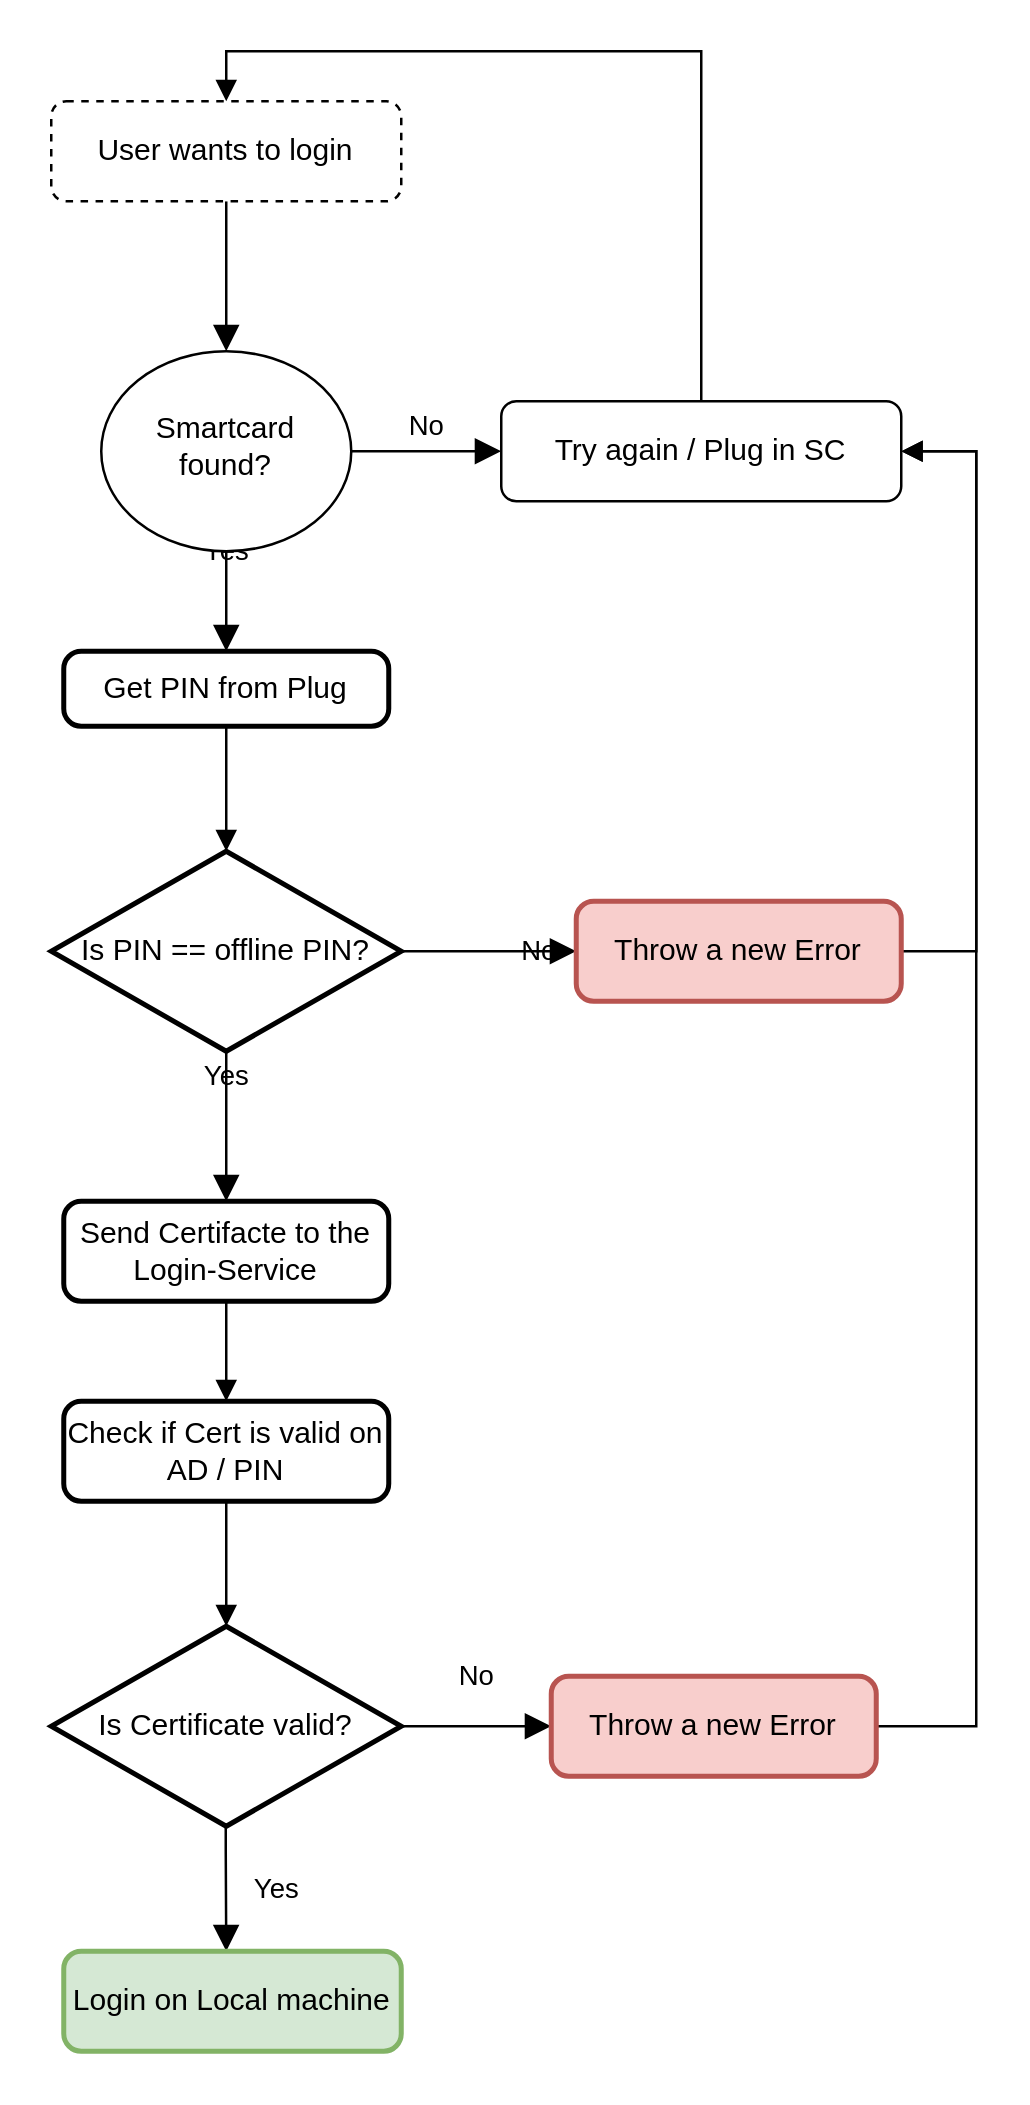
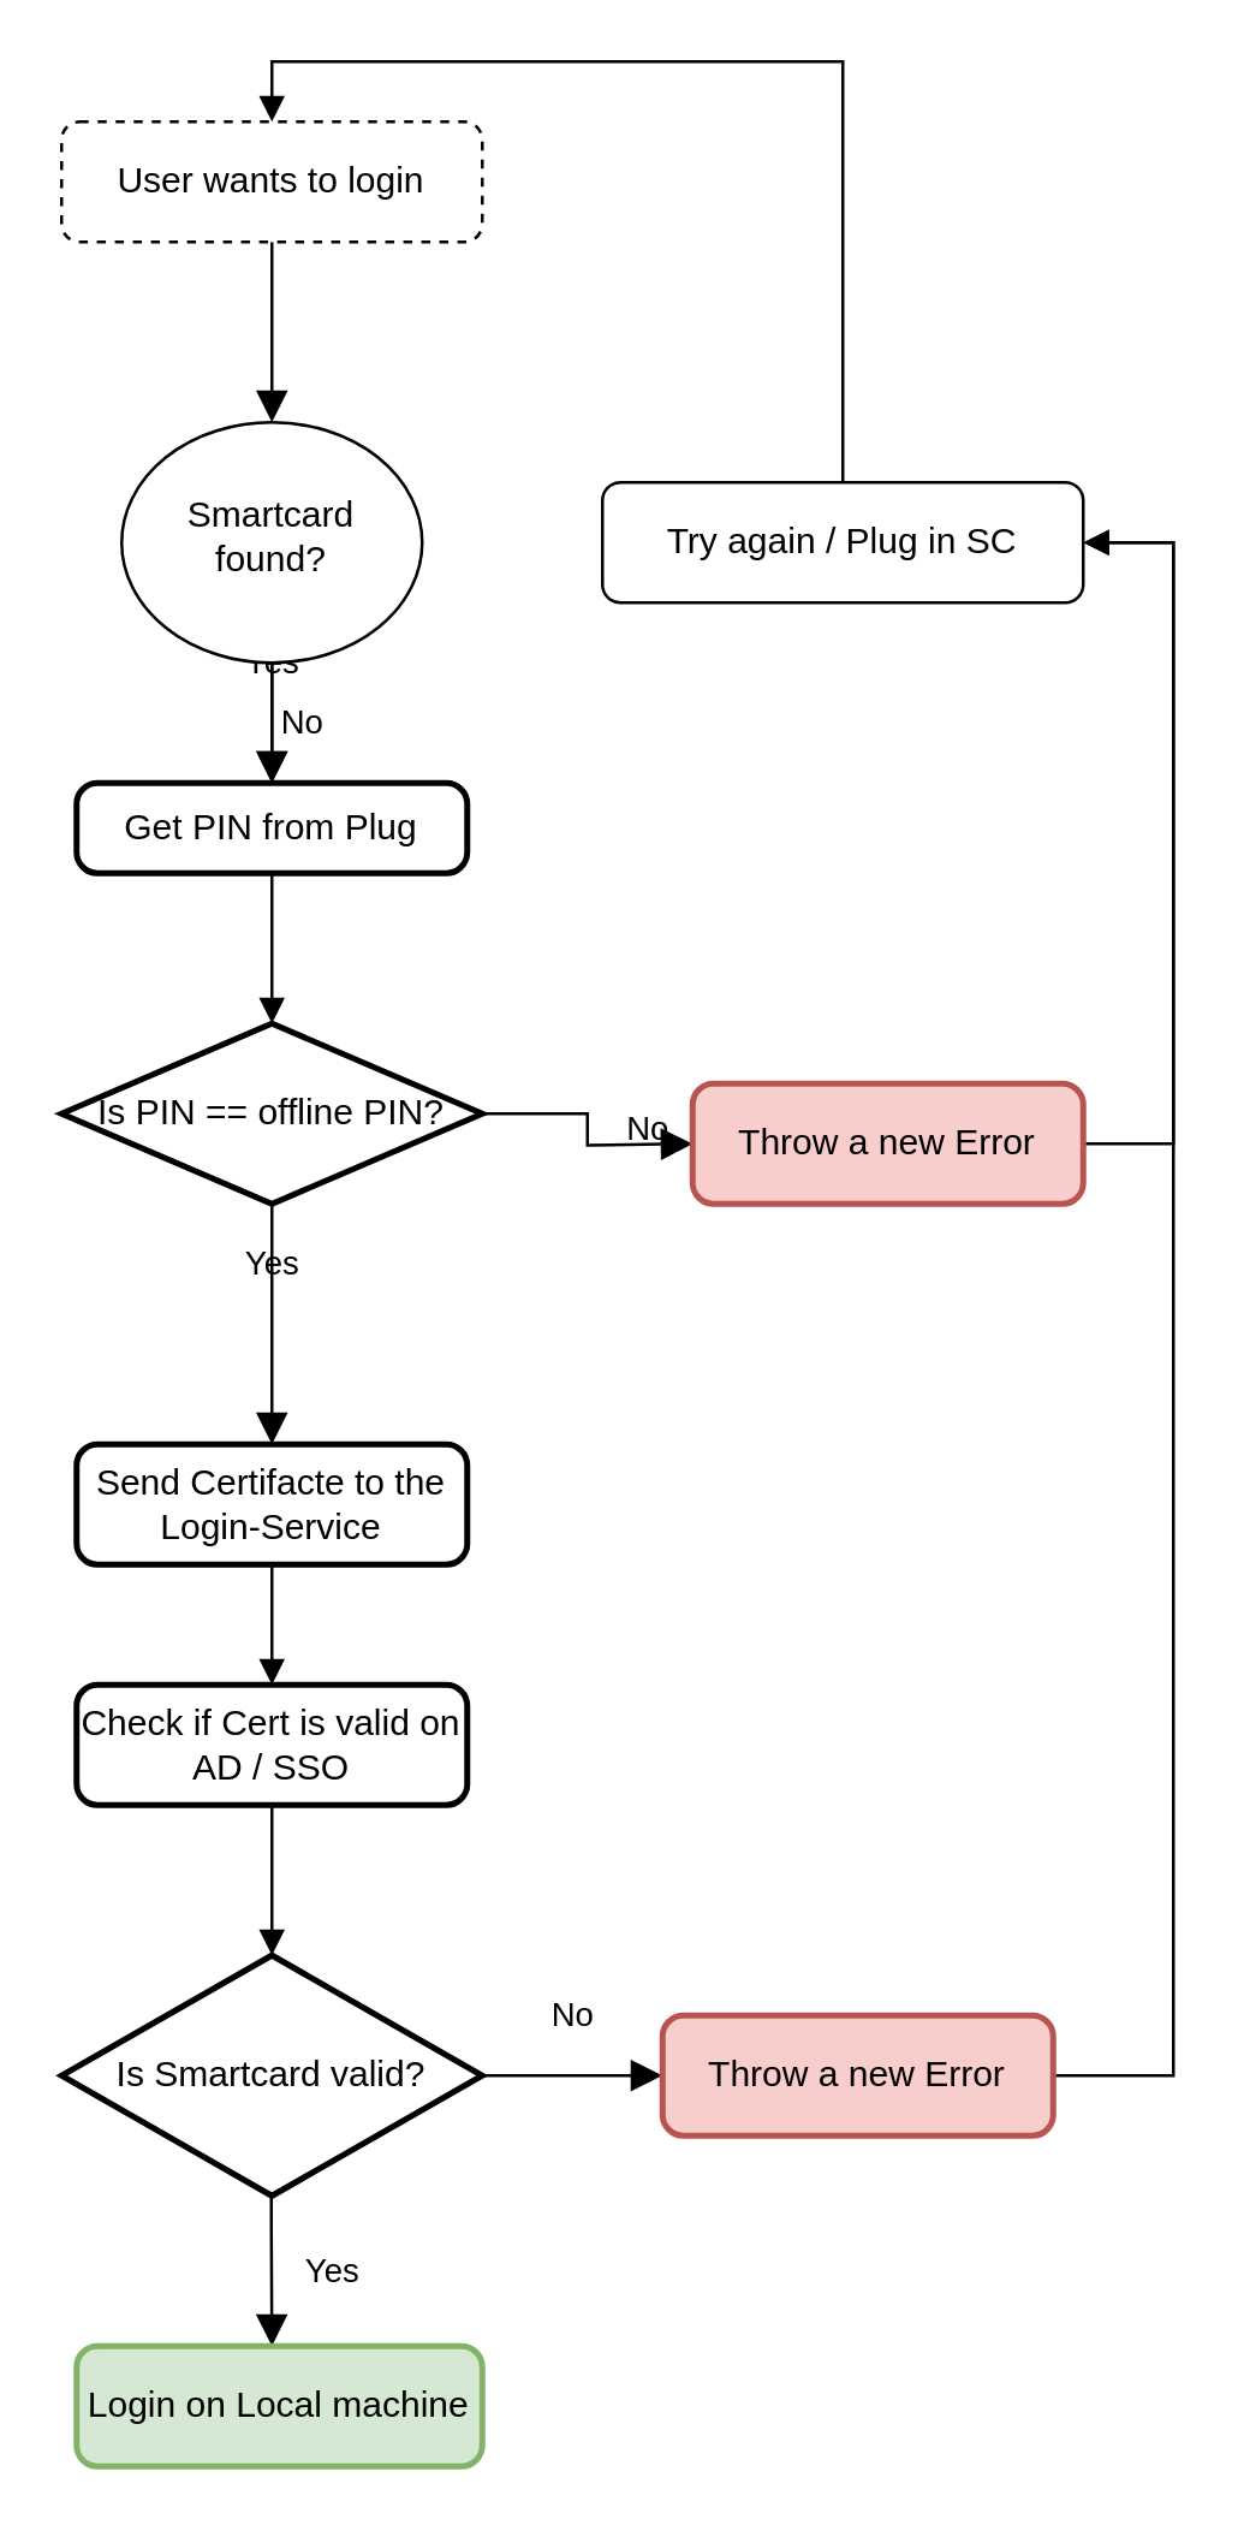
  <mxCell id="0" />
  <mxCell id="1" parent="0" />
  <mxCell id="2" value="" style="rounded=0;html=1;jettySize=auto;orthogonalLoop=1;fontSize=11;endArrow=block;endFill=1;endSize=8;strokeWidth=1;shadow=0;labelBackgroundColor=none;edgeStyle=orthogonalEdgeStyle;" parent="1" source="3" target="6" edge="1"><mxGeometry relative="1" as="geometry" /></mxCell>
  <mxCell id="3" value="User wants to login" style="rounded=1;whiteSpace=wrap;html=1;fontSize=12;glass=0;strokeWidth=1;shadow=0;dashed=1;" parent="1" vertex="1"><mxGeometry x="20" y="40" width="140" height="40" as="geometry" /></mxCell>
  <mxCell id="4" value="Yes" style="rounded=0;html=1;jettySize=auto;orthogonalLoop=1;fontSize=11;endArrow=block;endFill=1;endSize=8;strokeWidth=1;shadow=0;labelBackgroundColor=none;edgeStyle=orthogonalEdgeStyle;" parent="1" source="6" edge="1"><mxGeometry y="20" relative="1" as="geometry"><mxPoint as="offset" /><mxPoint x="90" y="260" as="targetPoint" /></mxGeometry></mxCell>
- <mxCell id="5" value="No" style="edgeStyle=orthogonalEdgeStyle;rounded=0;html=1;jettySize=auto;orthogonalLoop=1;fontSize=11;endArrow=block;endFill=1;endSize=8;strokeWidth=1;shadow=0;labelBackgroundColor=none;" parent="1" source="6" target="8" edge="1"><mxGeometry y="10" relative="1" as="geometry"><mxPoint as="offset" /></mxGeometry></mxCell>
+ <mxCell id="5" value="No" style="edgeStyle=orthogonalEdgeStyle;rounded=0;html=1;jettySize=auto;orthogonalLoop=1;fontSize=11;endArrow=block;endFill=1;endSize=8;strokeWidth=1;shadow=0;labelBackgroundColor=none;" parent="1" source="6" target="11" edge="1"><mxGeometry y="10" relative="1" as="geometry"><mxPoint as="offset" /></mxGeometry></mxCell>
  <mxCell id="6" value="Smartcard found?" style="ellipse;whiteSpace=wrap;html=1;shadow=0;fontFamily=Helvetica;fontSize=12;align=center;strokeWidth=1;spacing=6;spacingTop=-4;" parent="1" vertex="1"><mxGeometry x="40" y="140" width="100" height="80" as="geometry" /></mxCell>
  <mxCell id="7" style="edgeStyle=orthogonalEdgeStyle;rounded=0;orthogonalLoop=1;jettySize=auto;html=1;entryX=0.5;entryY=0;entryDx=0;entryDy=0;endArrow=block;endFill=1;" edge="1" parent="1" source="8" target="3"><mxGeometry relative="1" as="geometry"><Array as="points"><mxPoint x="280" y="20" /><mxPoint x="90" y="20" /></Array></mxGeometry></mxCell>
  <mxCell id="8" value="Try again / Plug in SC" style="rounded=1;whiteSpace=wrap;html=1;fontSize=12;glass=0;strokeWidth=1;shadow=0;" parent="1" vertex="1"><mxGeometry x="200" y="160" width="160" height="40" as="geometry" /></mxCell>
- <mxCell id="9" value="Is PIN == offline PIN?" style="strokeWidth=2;html=1;shape=mxgraph.flowchart.decision;whiteSpace=wrap;" vertex="1" parent="1"><mxGeometry x="20" y="340" width="140" height="80" as="geometry" /></mxCell>
+ <mxCell id="9" value="Is PIN == offline PIN?" style="strokeWidth=2;html=1;shape=mxgraph.flowchart.decision;whiteSpace=wrap;" vertex="1" parent="1"><mxGeometry x="20" y="340" width="140" height="60" as="geometry" /></mxCell>
  <mxCell id="10" style="edgeStyle=orthogonalEdgeStyle;rounded=0;orthogonalLoop=1;jettySize=auto;html=1;endArrow=block;endFill=1;" edge="1" parent="1" source="11" target="9"><mxGeometry relative="1" as="geometry" /></mxCell>
  <mxCell id="11" value="Get PIN from Plug" style="rounded=1;whiteSpace=wrap;html=1;absoluteArcSize=1;arcSize=14;strokeWidth=2;" vertex="1" parent="1"><mxGeometry x="25" y="260" width="130" height="30" as="geometry" /></mxCell>
  <mxCell id="12" value="No" style="rounded=0;html=1;jettySize=auto;orthogonalLoop=1;fontSize=11;endArrow=block;endFill=1;endSize=8;strokeWidth=1;shadow=0;labelBackgroundColor=none;edgeStyle=orthogonalEdgeStyle;exitX=1;exitY=0.5;exitDx=0;exitDy=0;exitPerimeter=0;" edge="1" parent="1" source="9"><mxGeometry y="20" relative="1" as="geometry"><mxPoint as="offset" /><mxPoint x="99.88" y="300" as="sourcePoint" /><mxPoint x="230" y="380" as="targetPoint" /></mxGeometry></mxCell>
  <mxCell id="13" value="Yes" style="rounded=0;html=1;jettySize=auto;orthogonalLoop=1;fontSize=11;endArrow=block;endFill=1;endSize=8;strokeWidth=1;shadow=0;labelBackgroundColor=none;edgeStyle=orthogonalEdgeStyle;exitX=0.5;exitY=1;exitDx=0;exitDy=0;exitPerimeter=0;" edge="1" parent="1" source="9"><mxGeometry y="20" relative="1" as="geometry"><mxPoint as="offset" /><mxPoint x="80" y="460" as="sourcePoint" /><mxPoint x="90" y="480" as="targetPoint" /></mxGeometry></mxCell>
  <mxCell id="14" style="edgeStyle=orthogonalEdgeStyle;rounded=0;orthogonalLoop=1;jettySize=auto;html=1;entryX=1;entryY=0.5;entryDx=0;entryDy=0;endArrow=block;endFill=1;" edge="1" parent="1" source="15" target="8"><mxGeometry relative="1" as="geometry"><Array as="points"><mxPoint x="390" y="380" /><mxPoint x="390" y="180" /></Array></mxGeometry></mxCell>
  <mxCell id="15" value="Throw a new Error" style="rounded=1;whiteSpace=wrap;html=1;absoluteArcSize=1;arcSize=14;strokeWidth=2;fillColor=#f8cecc;strokeColor=#b85450;" vertex="1" parent="1"><mxGeometry x="230" y="360" width="130" height="40" as="geometry" /></mxCell>
  <mxCell id="16" style="edgeStyle=orthogonalEdgeStyle;rounded=0;orthogonalLoop=1;jettySize=auto;html=1;entryX=0.5;entryY=0;entryDx=0;entryDy=0;entryPerimeter=0;endArrow=block;endFill=1;" edge="1" parent="1" source="17"><mxGeometry relative="1" as="geometry"><mxPoint x="90" y="560" as="targetPoint" /></mxGeometry></mxCell>
  <mxCell id="17" value="Send Certifacte to the Login-Service" style="rounded=1;whiteSpace=wrap;html=1;absoluteArcSize=1;arcSize=14;strokeWidth=2;" vertex="1" parent="1"><mxGeometry x="25" y="480" width="130" height="40" as="geometry" /></mxCell>
  <mxCell id="18" style="edgeStyle=orthogonalEdgeStyle;rounded=0;orthogonalLoop=1;jettySize=auto;html=1;entryX=0.5;entryY=0;entryDx=0;entryDy=0;entryPerimeter=0;endArrow=block;endFill=1;" edge="1" parent="1" source="19" target="20"><mxGeometry relative="1" as="geometry" /></mxCell>
- <mxCell id="19" value="Check if Cert is valid on AD / PIN" style="rounded=1;whiteSpace=wrap;html=1;absoluteArcSize=1;arcSize=14;strokeWidth=2;" vertex="1" parent="1"><mxGeometry x="25" y="560" width="130" height="40" as="geometry" /></mxCell>
- <mxCell id="20" value="Is Certificate valid?" style="strokeWidth=2;html=1;shape=mxgraph.flowchart.decision;whiteSpace=wrap;" vertex="1" parent="1"><mxGeometry x="20" y="650" width="140" height="80" as="geometry" /></mxCell>
+ <mxCell id="19" value="Check if Cert is valid on AD / SSO" style="rounded=1;whiteSpace=wrap;html=1;absoluteArcSize=1;arcSize=14;strokeWidth=2;" vertex="1" parent="1"><mxGeometry x="25" y="560" width="130" height="40" as="geometry" /></mxCell>
+ <mxCell id="20" value="Is Smartcard valid?" style="strokeWidth=2;html=1;shape=mxgraph.flowchart.decision;whiteSpace=wrap;" vertex="1" parent="1"><mxGeometry x="20" y="650" width="140" height="80" as="geometry" /></mxCell>
  <mxCell id="21" value="Yes" style="rounded=0;html=1;jettySize=auto;orthogonalLoop=1;fontSize=11;endArrow=block;endFill=1;endSize=8;strokeWidth=1;shadow=0;labelBackgroundColor=none;edgeStyle=orthogonalEdgeStyle;exitX=0.5;exitY=1;exitDx=0;exitDy=0;exitPerimeter=0;" edge="1" parent="1"><mxGeometry y="20" relative="1" as="geometry"><mxPoint as="offset" /><mxPoint x="89.8" y="730" as="sourcePoint" /><mxPoint x="90" y="780" as="targetPoint" /><Array as="points"><mxPoint x="90" y="740" /><mxPoint x="90" y="740" /></Array></mxGeometry></mxCell>
  <mxCell id="22" value="No" style="rounded=0;html=1;jettySize=auto;orthogonalLoop=1;fontSize=11;endArrow=block;endFill=1;endSize=8;strokeWidth=1;shadow=0;labelBackgroundColor=none;edgeStyle=orthogonalEdgeStyle;exitX=1;exitY=0.5;exitDx=0;exitDy=0;exitPerimeter=0;" edge="1" parent="1" source="20"><mxGeometry x="0.667" y="28" relative="1" as="geometry"><mxPoint x="-20" y="8" as="offset" /><mxPoint x="160" y="680" as="sourcePoint" /><mxPoint x="220" y="690" as="targetPoint" /><Array as="points"><mxPoint x="210" y="690" /></Array></mxGeometry></mxCell>
  <mxCell id="23" style="edgeStyle=orthogonalEdgeStyle;rounded=0;orthogonalLoop=1;jettySize=auto;html=1;endArrow=block;endFill=1;" edge="1" parent="1" source="24"><mxGeometry relative="1" as="geometry"><mxPoint x="360" y="180" as="targetPoint" /><Array as="points"><mxPoint x="390" y="690" /><mxPoint x="390" y="180" /></Array></mxGeometry></mxCell>
  <mxCell id="24" value="Throw a new Error" style="rounded=1;whiteSpace=wrap;html=1;absoluteArcSize=1;arcSize=14;strokeWidth=2;fillColor=#f8cecc;strokeColor=#b85450;" vertex="1" parent="1"><mxGeometry x="220" y="670" width="130" height="40" as="geometry" /></mxCell>
  <mxCell id="25" value="Login on Local machine" style="rounded=1;whiteSpace=wrap;html=1;absoluteArcSize=1;arcSize=14;strokeWidth=2;fillColor=#d5e8d4;strokeColor=#82b366;" vertex="1" parent="1"><mxGeometry x="25" y="780" width="135" height="40" as="geometry" /></mxCell>
